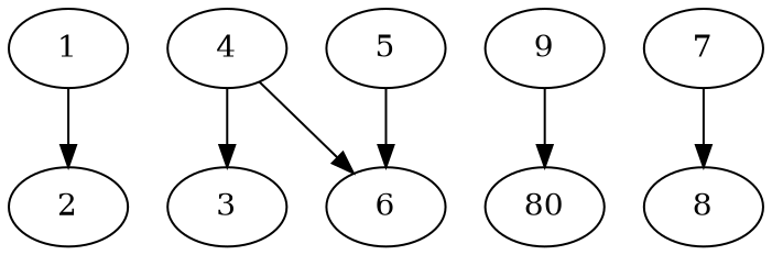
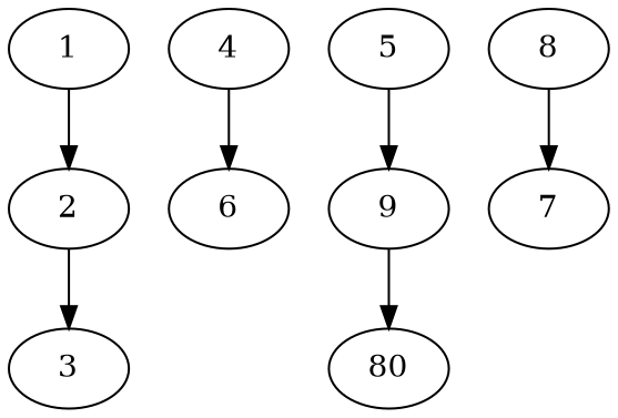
  digraph {
    node [alpha=0.15]
    1 [alpha=0.08]
    2 [alpha=0.03]
    3
    4 [alpha=0.09]
    6 [alpha=0.06]
    5 [alpha=0.08]
    9 [alpha=0.12]
    7 [alpha=0.18]
    8
    n10 [label=80]
    1 -> 2
-   4 -> 3
+   2 -> 3
    4 -> 6
-   5 -> 6
+   5 -> 9
    9 -> n10
-   7 -> 8
+   8 -> 7
  }
